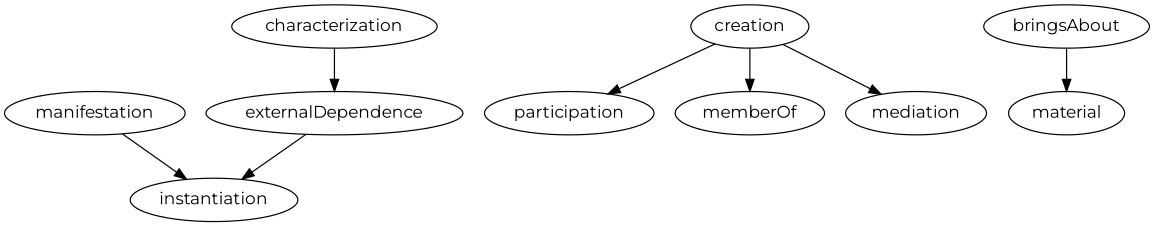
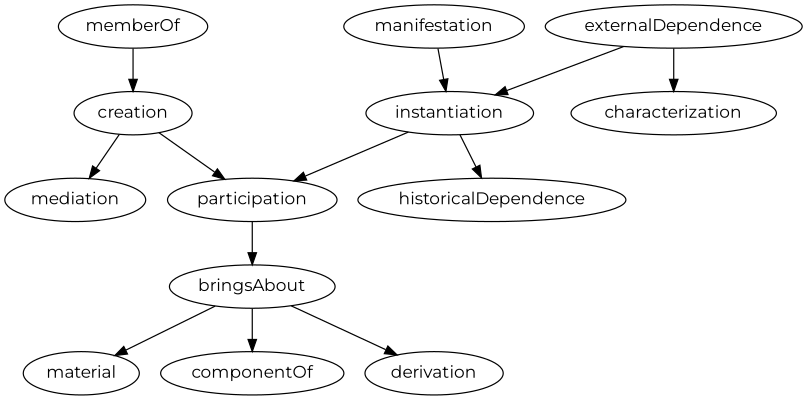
  strict digraph {
    fontname=Montserrat
    node [fontname=Montserrat]
    edge [fontname=Montserrat]
    manifestation
    instantiation
+   historicalDependence
    participation
    externalDependence
    characterization
    bringsAbout
    creation
    memberOf
    mediation
    material
+   componentOf
+   derivation
    manifestation -> instantiation
+   instantiation -> historicalDependence
+   instantiation -> participation
+   participation -> bringsAbout
    externalDependence -> instantiation
-   characterization -> externalDependence
+   externalDependence -> characterization
    bringsAbout -> material
+   bringsAbout -> componentOf
+   bringsAbout -> derivation
    creation -> participation
-   creation -> memberOf
+   memberOf -> creation
    creation -> mediation
  }
